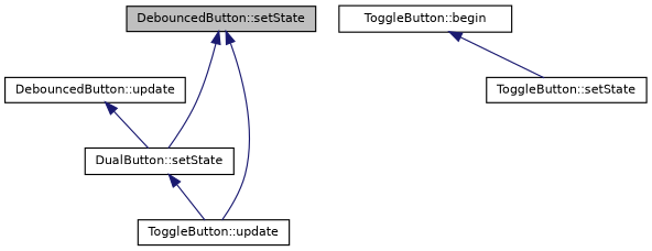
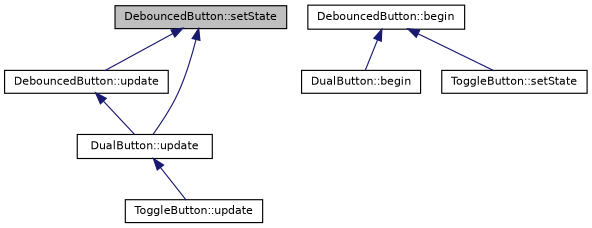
  digraph {
    rankdir=TB
    node [color=black fillcolor=white fontname=Helvetica fontsize=10 shape=record style=filled]
    edge [color=midnightblue dir=back fontname=Helvetica fontsize=10 labelfontname=Helvetica labelfontsize=10 style=solid]
    n1 [fillcolor=grey75 fontcolor=black height=0.2 label="DebouncedButton::setState" width=0.4]
    n2 [height=0.2 label="DebouncedButton::update" width=0.4]
-   n3 [height=0.2 label="DualButton::setState" width=0.4]
-   n4 [height=0.2 label="ToggleButton::begin" width=0.4]
+   n3 [height=0.2 label="DualButton::update" width=0.4]
+   n4 [height=0.2 label="DebouncedButton::begin" width=0.4]
+   n5 [height=0.2 label="DualButton::begin" width=0.4]
    n6 [height=0.2 label="ToggleButton::setState" width=0.4]
    n7 [height=0.2 label="ToggleButton::update" width=0.4]
-   n1 -> n7
+   n1 -> n2
    n1 -> n3
    n2 -> n3
    n3 -> n7
+   n4 -> n5
    n4 -> n6
  }
